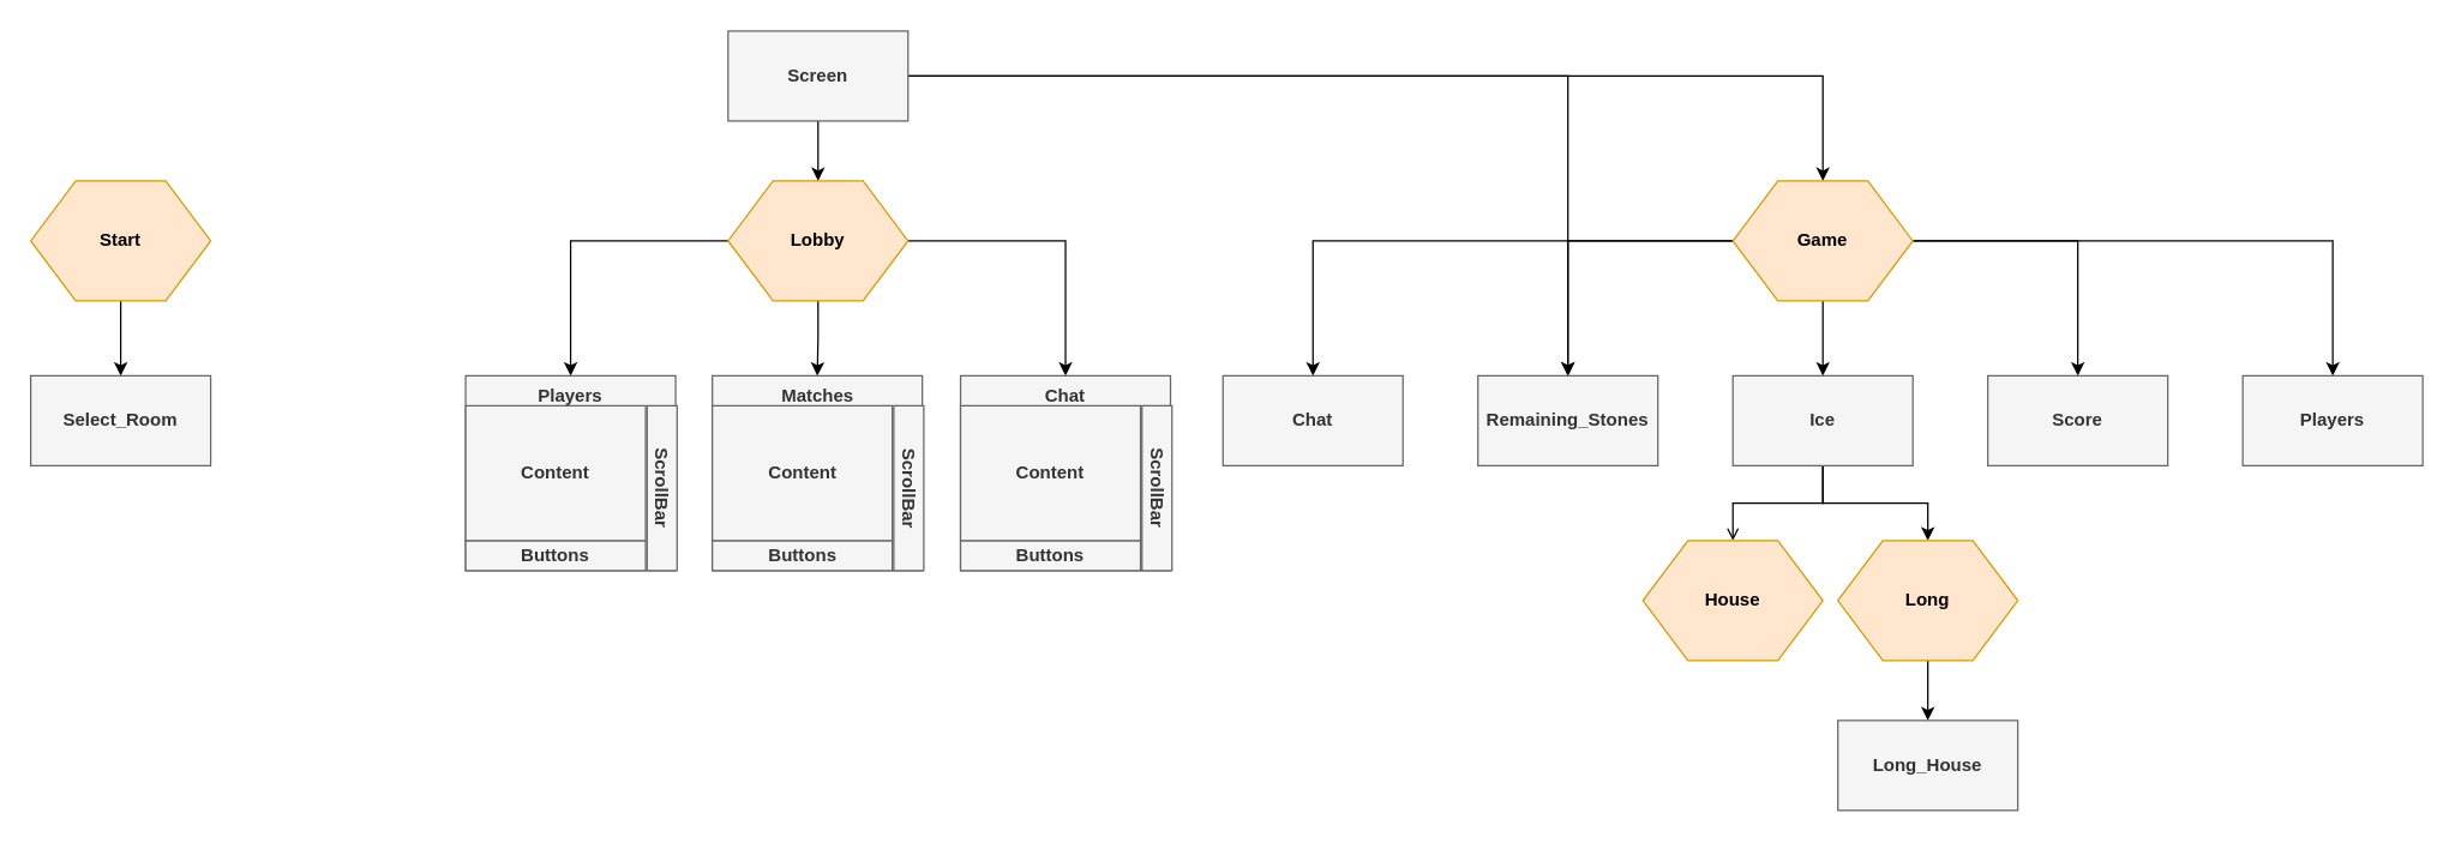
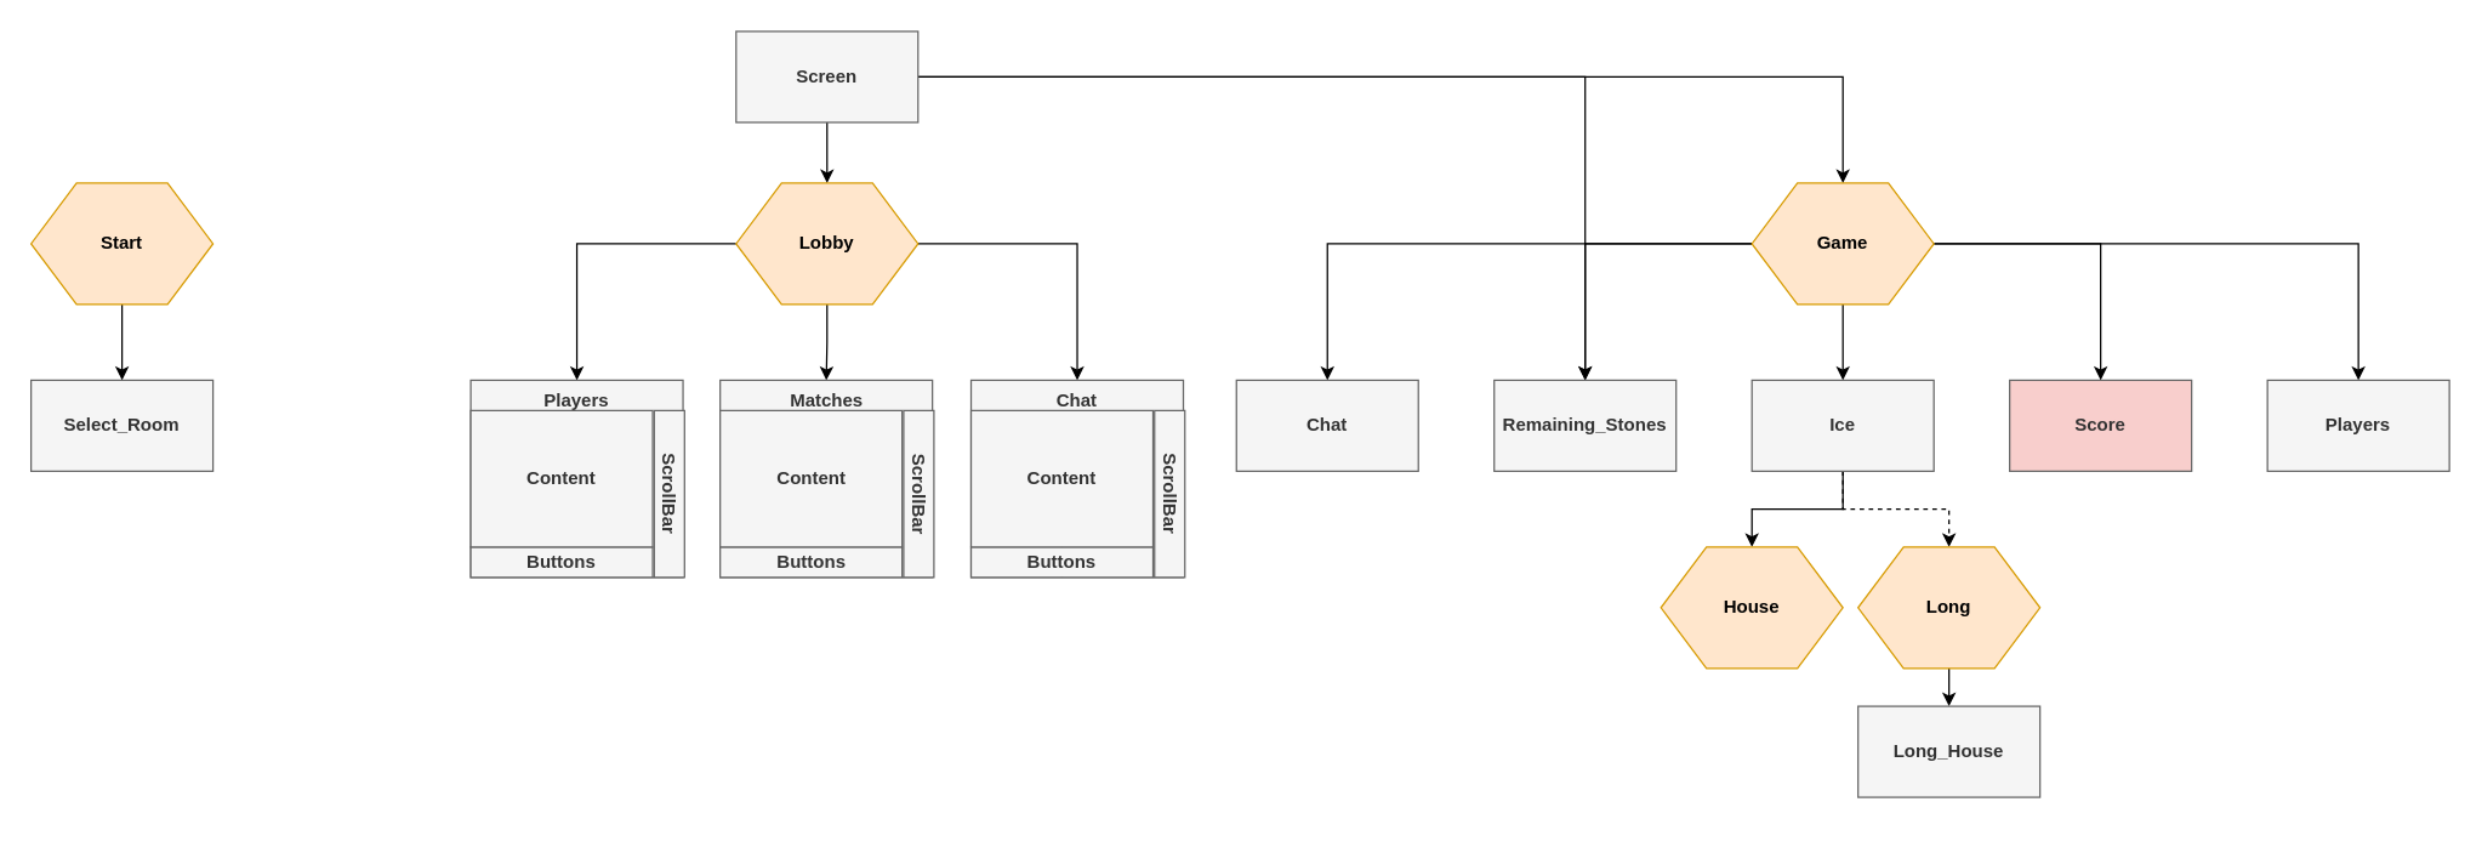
  <mxCell id="0" />
  <mxCell id="1" parent="0" />
  <mxCell id="2" style="edgeStyle=orthogonalEdgeStyle;rounded=0;orthogonalLoop=1;jettySize=auto;html=1;entryX=0.5;entryY=0;entryDx=0;entryDy=0;" edge="1" parent="1" source="5" target="11"><mxGeometry relative="1" as="geometry" /></mxCell>
  <mxCell id="3" style="edgeStyle=orthogonalEdgeStyle;rounded=0;orthogonalLoop=1;jettySize=auto;html=1;" edge="1" parent="1" source="5" target="26"><mxGeometry relative="1" as="geometry" /></mxCell>
  <mxCell id="4" style="edgeStyle=orthogonalEdgeStyle;rounded=0;orthogonalLoop=1;jettySize=auto;html=1;entryX=0.5;entryY=0;entryDx=0;entryDy=0;" edge="1" parent="1" source="5" target="17"><mxGeometry relative="1" as="geometry" /></mxCell>
  <mxCell id="5" value="Screen" style="rounded=0;whiteSpace=wrap;html=1;fillColor=#f5f5f5;strokeColor=#666666;fontColor=#333333;fontStyle=1" vertex="1" parent="1"><mxGeometry x="485" y="20" width="120" height="60" as="geometry" /></mxCell>
  <mxCell id="6" style="edgeStyle=orthogonalEdgeStyle;rounded=0;orthogonalLoop=1;jettySize=auto;html=1;" edge="1" parent="1" source="7" target="45"><mxGeometry relative="1" as="geometry" /></mxCell>
  <mxCell id="7" value="Start" style="shape=hexagon;perimeter=hexagonPerimeter2;whiteSpace=wrap;html=1;fillColor=#ffe6cc;strokeColor=#d79b00;fontStyle=1" vertex="1" parent="1"><mxGeometry x="20" y="120" width="120" height="80" as="geometry" /></mxCell>
  <mxCell id="8" style="edgeStyle=orthogonalEdgeStyle;rounded=0;orthogonalLoop=1;jettySize=auto;html=1;entryX=0.5;entryY=0;entryDx=0;entryDy=0;" edge="1" parent="1" source="11" target="34"><mxGeometry relative="1" as="geometry"><mxPoint x="545" y="250" as="targetPoint" /></mxGeometry></mxCell>
  <mxCell id="9" style="edgeStyle=orthogonalEdgeStyle;rounded=0;orthogonalLoop=1;jettySize=auto;html=1;entryX=0.5;entryY=0;entryDx=0;entryDy=0;" edge="1" parent="1" source="11" target="39"><mxGeometry relative="1" as="geometry"><mxPoint x="690" y="250" as="targetPoint" /></mxGeometry></mxCell>
  <mxCell id="10" style="edgeStyle=orthogonalEdgeStyle;rounded=0;orthogonalLoop=1;jettySize=auto;html=1;" edge="1" parent="1" source="11" target="29"><mxGeometry relative="1" as="geometry" /></mxCell>
  <mxCell id="11" value="Lobby" style="shape=hexagon;perimeter=hexagonPerimeter2;whiteSpace=wrap;html=1;fillColor=#ffe6cc;strokeColor=#d79b00;fontStyle=1" vertex="1" parent="1"><mxGeometry x="485" y="120" width="120" height="80" as="geometry" /></mxCell>
  <mxCell id="12" style="edgeStyle=orthogonalEdgeStyle;rounded=0;orthogonalLoop=1;jettySize=auto;html=1;" edge="1" parent="1" source="17" target="20"><mxGeometry relative="1" as="geometry" /></mxCell>
  <mxCell id="13" style="edgeStyle=orthogonalEdgeStyle;rounded=0;orthogonalLoop=1;jettySize=auto;html=1;" edge="1" parent="1" source="17" target="24"><mxGeometry relative="1" as="geometry" /></mxCell>
  <mxCell id="14" style="edgeStyle=orthogonalEdgeStyle;rounded=0;orthogonalLoop=1;jettySize=auto;html=1;" edge="1" parent="1" source="17" target="26"><mxGeometry relative="1" as="geometry" /></mxCell>
  <mxCell id="15" style="edgeStyle=orthogonalEdgeStyle;rounded=0;orthogonalLoop=1;jettySize=auto;html=1;" edge="1" parent="1" source="17" target="27"><mxGeometry relative="1" as="geometry" /></mxCell>
  <mxCell id="16" style="edgeStyle=orthogonalEdgeStyle;rounded=0;orthogonalLoop=1;jettySize=auto;html=1;" edge="1" parent="1" source="17" target="25"><mxGeometry relative="1" as="geometry" /></mxCell>
  <mxCell id="17" value="Game" style="shape=hexagon;perimeter=hexagonPerimeter2;whiteSpace=wrap;html=1;fillColor=#ffe6cc;strokeColor=#d79b00;fontStyle=1" vertex="1" parent="1"><mxGeometry x="1155" y="120" width="120" height="80" as="geometry" /></mxCell>
- <mxCell id="18" style="edgeStyle=orthogonalEdgeStyle;rounded=0;orthogonalLoop=1;jettySize=auto;html=1;endArrow=open;" edge="1" parent="1" source="20" target="21"><mxGeometry relative="1" as="geometry" /></mxCell>
- <mxCell id="19" style="edgeStyle=orthogonalEdgeStyle;rounded=0;orthogonalLoop=1;jettySize=auto;html=1;entryX=0.5;entryY=0;entryDx=0;entryDy=0;" edge="1" parent="1" source="20" target="23"><mxGeometry relative="1" as="geometry" /></mxCell>
+ <mxCell id="18" style="edgeStyle=orthogonalEdgeStyle;rounded=0;orthogonalLoop=1;jettySize=auto;html=1;" edge="1" parent="1" source="20" target="21"><mxGeometry relative="1" as="geometry" /></mxCell>
+ <mxCell id="19" style="edgeStyle=orthogonalEdgeStyle;rounded=0;orthogonalLoop=1;jettySize=auto;html=1;entryX=0.5;entryY=0;entryDx=0;entryDy=0;dashed=1;" edge="1" parent="1" source="20" target="23"><mxGeometry relative="1" as="geometry" /></mxCell>
  <mxCell id="20" value="Ice" style="rounded=0;whiteSpace=wrap;html=1;fillColor=#f5f5f5;strokeColor=#666666;fontColor=#333333;fontStyle=1" vertex="1" parent="1"><mxGeometry x="1155" y="250" width="120" height="60" as="geometry" /></mxCell>
  <mxCell id="21" value="House" style="shape=hexagon;perimeter=hexagonPerimeter2;whiteSpace=wrap;html=1;fillColor=#ffe6cc;strokeColor=#d79b00;fontStyle=1" vertex="1" parent="1"><mxGeometry x="1095" y="360" width="120" height="80" as="geometry" /></mxCell>
  <mxCell id="22" style="edgeStyle=orthogonalEdgeStyle;rounded=0;orthogonalLoop=1;jettySize=auto;html=1;" edge="1" parent="1" source="23" target="28"><mxGeometry relative="1" as="geometry" /></mxCell>
  <mxCell id="23" value="Long" style="shape=hexagon;perimeter=hexagonPerimeter2;whiteSpace=wrap;html=1;fillColor=#ffe6cc;strokeColor=#d79b00;fontStyle=1" vertex="1" parent="1"><mxGeometry x="1225" y="360" width="120" height="80" as="geometry" /></mxCell>
- <mxCell id="24" value="Score" style="rounded=0;whiteSpace=wrap;html=1;fillColor=#f5f5f5;strokeColor=#666666;fontColor=#333333;fontStyle=1" vertex="1" parent="1"><mxGeometry x="1325" y="250" width="120" height="60" as="geometry" /></mxCell>
+ <mxCell id="24" value="Score" style="rounded=0;whiteSpace=wrap;html=1;fillColor=#f8cecc;strokeColor=#666666;fontColor=#333333;fontStyle=1;" vertex="1" parent="1"><mxGeometry x="1325" y="250" width="120" height="60" as="geometry" /></mxCell>
  <mxCell id="25" value="Players&lt;span style=&quot;color: rgba(0 , 0 , 0 , 0) ; font-family: monospace ; font-size: 0px ; font-weight: 400&quot;&gt;%3CmxGraphModel%3E%3Croot%3E%3CmxCell%20id%3D%220%22%2F%3E%3CmxCell%20id%3D%221%22%20parent%3D%220%22%2F%3E%3CmxCell%20id%3D%222%22%20value%3D%22Ice%22%20style%3D%22rounded%3D0%3BwhiteSpace%3Dwrap%3Bhtml%3D1%3BfillColor%3D%23f5f5f5%3BstrokeColor%3D%23666666%3BfontColor%3D%23333333%3BfontStyle%3D1%22%20vertex%3D%221%22%20parent%3D%221%22%3E%3CmxGeometry%20x%3D%22430%22%20y%3D%22320%22%20width%3D%22120%22%20height%3D%2260%22%20as%3D%22geometry%22%2F%3E%3C%2FmxCell%3E%3C%2Froot%3E%3C%2FmxGraphModel%3E&lt;/span&gt;" style="rounded=0;whiteSpace=wrap;html=1;fillColor=#f5f5f5;strokeColor=#666666;fontColor=#333333;fontStyle=1" vertex="1" parent="1"><mxGeometry x="1495" y="250" width="120" height="60" as="geometry" /></mxCell>
  <mxCell id="26" value="Remaining_Stones" style="rounded=0;whiteSpace=wrap;html=1;fillColor=#f5f5f5;strokeColor=#666666;fontColor=#333333;fontStyle=1" vertex="1" parent="1"><mxGeometry x="985" y="250" width="120" height="60" as="geometry" /></mxCell>
  <mxCell id="27" value="Chat" style="rounded=0;whiteSpace=wrap;html=1;fillColor=#f5f5f5;strokeColor=#666666;fontColor=#333333;fontStyle=1" vertex="1" parent="1"><mxGeometry x="815" y="250" width="120" height="60" as="geometry" /></mxCell>
- <mxCell id="28" value="Long_House" style="rounded=0;whiteSpace=wrap;html=1;fillColor=#f5f5f5;strokeColor=#666666;fontColor=#333333;fontStyle=1" vertex="1" parent="1"><mxGeometry x="1225" y="480" width="120" height="60" as="geometry" /></mxCell>
+ <mxCell id="28" value="Long_House" style="rounded=0;whiteSpace=wrap;html=1;fillColor=#f5f5f5;strokeColor=#666666;fontColor=#333333;fontStyle=1" vertex="1" parent="1"><mxGeometry x="1225" y="465" width="120" height="60" as="geometry" /></mxCell>
  <mxCell id="29" value="Players" style="rounded=0;whiteSpace=wrap;html=1;fillColor=#f5f5f5;strokeColor=#666666;fontColor=#333333;fontStyle=1;verticalAlign=top;" vertex="1" parent="1"><mxGeometry x="310" y="250" width="140" height="130" as="geometry" /></mxCell>
  <mxCell id="30" value="" style="group" vertex="1" connectable="0" parent="1"><mxGeometry x="310" y="270" width="141" height="110" as="geometry" /></mxCell>
  <mxCell id="31" value="ScrollBar&lt;span style=&quot;color: rgba(0 , 0 , 0 , 0) ; font-family: monospace ; font-size: 0px ; font-weight: 400&quot;&gt;%3CmxGraphModel%3E%3Croot%3E%3CmxCell%20id%3D%220%22%2F%3E%3CmxCell%20id%3D%221%22%20parent%3D%220%22%2F%3E%3CmxCell%20id%3D%222%22%20value%3D%22Matches%22%20style%3D%22rounded%3D0%3BwhiteSpace%3Dwrap%3Bhtml%3D1%3BfillColor%3D%23f5f5f5%3BstrokeColor%3D%23666666%3BfontColor%3D%23333333%3BfontStyle%3D1%22%20vertex%3D%221%22%20parent%3D%221%22%3E%3CmxGeometry%20x%3D%225%22%20y%3D%22320%22%20width%3D%22120%22%20height%3D%2260%22%20as%3D%22geometry%22%2F%3E%3C%2FmxCell%3E%3C%2Froot%3E%3C%2FmxGraphModel%3E&lt;/span&gt;" style="rounded=0;whiteSpace=wrap;html=1;fillColor=#f5f5f5;strokeColor=#666666;fontColor=#333333;fontStyle=1;rotation=90;" vertex="1" parent="30"><mxGeometry x="76" y="45" width="110" height="20" as="geometry" /></mxCell>
  <mxCell id="32" value="Buttons" style="rounded=0;whiteSpace=wrap;html=1;fillColor=#f5f5f5;strokeColor=#666666;fontColor=#333333;fontStyle=1" vertex="1" parent="30"><mxGeometry y="90" width="120" height="20" as="geometry" /></mxCell>
  <mxCell id="33" value="Content" style="rounded=0;whiteSpace=wrap;html=1;fillColor=#f5f5f5;strokeColor=#666666;fontColor=#333333;fontStyle=1" vertex="1" parent="30"><mxGeometry width="120" height="90" as="geometry" /></mxCell>
  <mxCell id="34" value="Matches" style="rounded=0;whiteSpace=wrap;html=1;fillColor=#f5f5f5;strokeColor=#666666;fontColor=#333333;fontStyle=1;verticalAlign=top;" vertex="1" parent="1"><mxGeometry x="474.5" y="250" width="140" height="130" as="geometry" /></mxCell>
  <mxCell id="35" value="" style="group" vertex="1" connectable="0" parent="1"><mxGeometry x="474.5" y="270" width="141" height="110" as="geometry" /></mxCell>
  <mxCell id="36" value="ScrollBar&lt;span style=&quot;color: rgba(0 , 0 , 0 , 0) ; font-family: monospace ; font-size: 0px ; font-weight: 400&quot;&gt;%3CmxGraphModel%3E%3Croot%3E%3CmxCell%20id%3D%220%22%2F%3E%3CmxCell%20id%3D%221%22%20parent%3D%220%22%2F%3E%3CmxCell%20id%3D%222%22%20value%3D%22Matches%22%20style%3D%22rounded%3D0%3BwhiteSpace%3Dwrap%3Bhtml%3D1%3BfillColor%3D%23f5f5f5%3BstrokeColor%3D%23666666%3BfontColor%3D%23333333%3BfontStyle%3D1%22%20vertex%3D%221%22%20parent%3D%221%22%3E%3CmxGeometry%20x%3D%225%22%20y%3D%22320%22%20width%3D%22120%22%20height%3D%2260%22%20as%3D%22geometry%22%2F%3E%3C%2FmxCell%3E%3C%2Froot%3E%3C%2FmxGraphModel%3E&lt;/span&gt;" style="rounded=0;whiteSpace=wrap;html=1;fillColor=#f5f5f5;strokeColor=#666666;fontColor=#333333;fontStyle=1;rotation=90;" vertex="1" parent="35"><mxGeometry x="76" y="45" width="110" height="20" as="geometry" /></mxCell>
  <mxCell id="37" value="Buttons" style="rounded=0;whiteSpace=wrap;html=1;fillColor=#f5f5f5;strokeColor=#666666;fontColor=#333333;fontStyle=1" vertex="1" parent="35"><mxGeometry y="90" width="120" height="20" as="geometry" /></mxCell>
  <mxCell id="38" value="Content" style="rounded=0;whiteSpace=wrap;html=1;fillColor=#f5f5f5;strokeColor=#666666;fontColor=#333333;fontStyle=1" vertex="1" parent="35"><mxGeometry width="120" height="90" as="geometry" /></mxCell>
  <mxCell id="39" value="Chat" style="rounded=0;whiteSpace=wrap;html=1;fillColor=#f5f5f5;strokeColor=#666666;fontColor=#333333;fontStyle=1;verticalAlign=top;" vertex="1" parent="1"><mxGeometry x="640" y="250" width="140" height="130" as="geometry" /></mxCell>
  <mxCell id="40" value="" style="group" vertex="1" connectable="0" parent="1"><mxGeometry x="640" y="270" width="141" height="110" as="geometry" /></mxCell>
  <mxCell id="41" value="ScrollBar&lt;span style=&quot;color: rgba(0 , 0 , 0 , 0) ; font-family: monospace ; font-size: 0px ; font-weight: 400&quot;&gt;%3CmxGraphModel%3E%3Croot%3E%3CmxCell%20id%3D%220%22%2F%3E%3CmxCell%20id%3D%221%22%20parent%3D%220%22%2F%3E%3CmxCell%20id%3D%222%22%20value%3D%22Matches%22%20style%3D%22rounded%3D0%3BwhiteSpace%3Dwrap%3Bhtml%3D1%3BfillColor%3D%23f5f5f5%3BstrokeColor%3D%23666666%3BfontColor%3D%23333333%3BfontStyle%3D1%22%20vertex%3D%221%22%20parent%3D%221%22%3E%3CmxGeometry%20x%3D%225%22%20y%3D%22320%22%20width%3D%22120%22%20height%3D%2260%22%20as%3D%22geometry%22%2F%3E%3C%2FmxCell%3E%3C%2Froot%3E%3C%2FmxGraphModel%3E&lt;/span&gt;" style="rounded=0;whiteSpace=wrap;html=1;fillColor=#f5f5f5;strokeColor=#666666;fontColor=#333333;fontStyle=1;rotation=90;" vertex="1" parent="40"><mxGeometry x="76" y="45" width="110" height="20" as="geometry" /></mxCell>
  <mxCell id="42" style="edgeStyle=orthogonalEdgeStyle;rounded=0;orthogonalLoop=1;jettySize=auto;html=1;" edge="1" parent="40" source="43" target="44"><mxGeometry relative="1" as="geometry" /></mxCell>
  <mxCell id="43" value="Buttons" style="rounded=0;whiteSpace=wrap;html=1;fillColor=#f5f5f5;strokeColor=#666666;fontColor=#333333;fontStyle=1" vertex="1" parent="40"><mxGeometry y="90" width="120" height="20" as="geometry" /></mxCell>
  <mxCell id="44" value="Content" style="rounded=0;whiteSpace=wrap;html=1;fillColor=#f5f5f5;strokeColor=#666666;fontColor=#333333;fontStyle=1" vertex="1" parent="40"><mxGeometry width="120" height="90" as="geometry" /></mxCell>
  <mxCell id="45" value="Select_Room" style="rounded=0;whiteSpace=wrap;html=1;fillColor=#f5f5f5;strokeColor=#666666;fontColor=#333333;fontStyle=1" vertex="1" parent="1"><mxGeometry x="20" y="250" width="120" height="60" as="geometry" /></mxCell>
